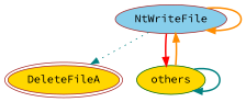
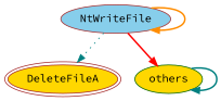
  digraph {
    fontname="Source Code Pro"
    node [color=brown fillcolor=gold fontname="Source Code Pro" style=filled]
    edge [color=teal fontname="Source Code Pro" style=bold]
    n1 [label=DeleteFileA peripheries=2]
    n2 [fillcolor=skyblue label=NtWriteFile]
    n3 [color=darkgreen label=others]
    n2 -> n1 [style=dotted]
    n2 -> n2 [color=darkorange]
    n2 -> n3 [color=red]
-   n3 -> n2 [color=darkorange]
    n3 -> n3
  }
